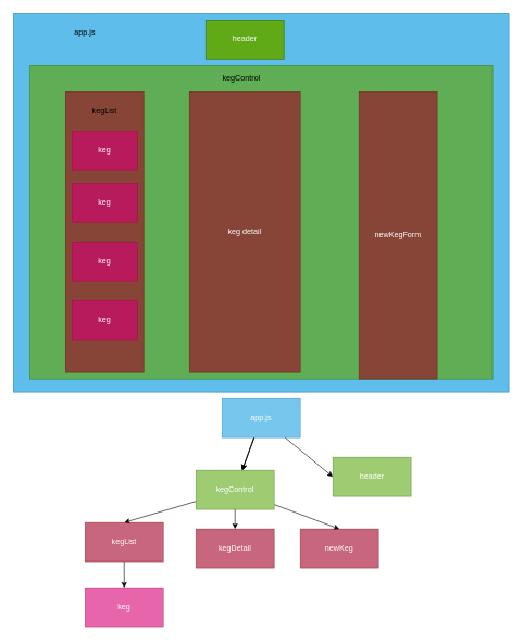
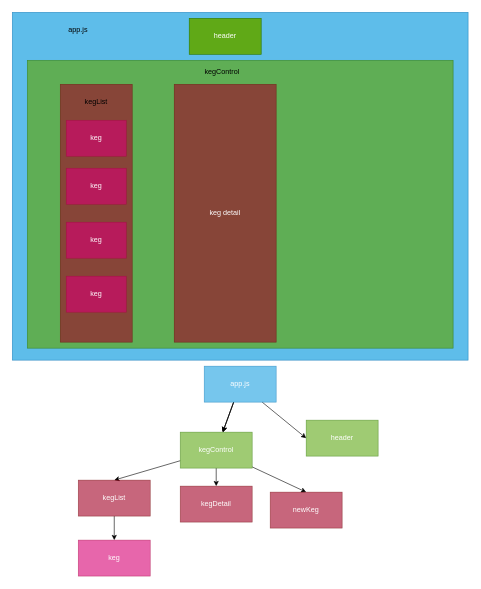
  <mxCell id="0" />
  <mxCell id="1" parent="0" />
  <mxCell id="2" value="" style="rounded=0;whiteSpace=wrap;html=1;fillColor=#1ba1e2;strokeColor=#006EAF;fontColor=#ffffff;opacity=70;" vertex="1" parent="1"><mxGeometry x="20" y="20" width="760" height="580" as="geometry" /></mxCell>
  <mxCell id="3" value="" style="rounded=0;whiteSpace=wrap;html=1;fillColor=#60a917;strokeColor=#2D7600;fontColor=#ffffff;opacity=70;" vertex="1" parent="1"><mxGeometry x="45" y="100" width="710" height="480" as="geometry" /></mxCell>
  <mxCell id="4" value="header" style="rounded=0;whiteSpace=wrap;html=1;fillColor=#60a917;strokeColor=#2D7600;fontColor=#ffffff;" vertex="1" parent="1"><mxGeometry x="315" y="30" width="120" height="60" as="geometry" /></mxCell>
  <mxCell id="5" value="" style="rounded=0;whiteSpace=wrap;html=1;fillColor=#a20025;strokeColor=#6F0000;fontColor=#ffffff;opacity=60;" vertex="1" parent="1"><mxGeometry x="100" y="140" width="120" height="430" as="geometry" /></mxCell>
  <mxCell id="6" value="kegList" style="text;html=1;strokeColor=none;fillColor=none;align=center;verticalAlign=middle;whiteSpace=wrap;rounded=0;" vertex="1" parent="1"><mxGeometry x="140" y="160" width="40" height="20" as="geometry" /></mxCell>
  <mxCell id="7" value="keg" style="rounded=0;whiteSpace=wrap;html=1;fillColor=#d80073;strokeColor=#A50040;fontColor=#ffffff;opacity=60;" vertex="1" parent="1"><mxGeometry x="110" y="200" width="100" height="60" as="geometry" /></mxCell>
  <mxCell id="8" value="keg" style="rounded=0;whiteSpace=wrap;html=1;fillColor=#d80073;strokeColor=#A50040;fontColor=#ffffff;opacity=60;" vertex="1" parent="1"><mxGeometry x="110" y="370" width="100" height="60" as="geometry" /></mxCell>
  <mxCell id="9" value="keg" style="rounded=0;whiteSpace=wrap;html=1;fillColor=#d80073;strokeColor=#A50040;fontColor=#ffffff;opacity=60;" vertex="1" parent="1"><mxGeometry x="110" y="460" width="100" height="60" as="geometry" /></mxCell>
  <mxCell id="10" value="keg" style="rounded=0;whiteSpace=wrap;html=1;fillColor=#d80073;strokeColor=#A50040;fontColor=#ffffff;opacity=60;" vertex="1" parent="1"><mxGeometry x="110" y="280" width="100" height="60" as="geometry" /></mxCell>
  <mxCell id="11" value="keg detail" style="rounded=0;whiteSpace=wrap;html=1;fillColor=#a20025;strokeColor=#6F0000;fontColor=#ffffff;opacity=60;" vertex="1" parent="1"><mxGeometry x="290" y="140" width="170" height="430" as="geometry" /></mxCell>
- <mxCell id="12" value="newKegForm" style="rounded=0;whiteSpace=wrap;html=1;fillColor=#a20025;strokeColor=#6F0000;fontColor=#ffffff;opacity=60;" vertex="1" parent="1"><mxGeometry x="550" y="140" width="120" height="440" as="geometry" /></mxCell>
  <mxCell id="13" value="" style="edgeStyle=none;html=1;" edge="1" parent="1" source="17" target="22"><mxGeometry relative="1" as="geometry" /></mxCell>
  <mxCell id="14" value="" style="edgeStyle=none;html=1;" edge="1" parent="1" source="17" target="22"><mxGeometry relative="1" as="geometry" /></mxCell>
  <mxCell id="15" value="" style="edgeStyle=none;html=1;" edge="1" parent="1" source="17" target="22"><mxGeometry relative="1" as="geometry" /></mxCell>
  <mxCell id="16" style="edgeStyle=none;html=1;entryX=0;entryY=0.5;entryDx=0;entryDy=0;" edge="1" parent="1" source="17" target="18"><mxGeometry relative="1" as="geometry" /></mxCell>
  <mxCell id="17" value="app.js&lt;br&gt;" style="rounded=0;whiteSpace=wrap;html=1;fillColor=#1ba1e2;strokeColor=#006EAF;fontColor=#ffffff;opacity=60;" vertex="1" parent="1"><mxGeometry x="340" y="610" width="120" height="60" as="geometry" /></mxCell>
  <mxCell id="18" value="header" style="rounded=0;whiteSpace=wrap;html=1;fillColor=#60a917;strokeColor=#2D7600;fontColor=#ffffff;opacity=60;" vertex="1" parent="1"><mxGeometry x="510" y="700" width="120" height="60" as="geometry" /></mxCell>
  <mxCell id="19" style="edgeStyle=none;html=1;entryX=0.5;entryY=0;entryDx=0;entryDy=0;" edge="1" parent="1" source="22" target="25"><mxGeometry relative="1" as="geometry" /></mxCell>
  <mxCell id="20" value="" style="edgeStyle=none;html=1;" edge="1" parent="1" source="22" target="27"><mxGeometry relative="1" as="geometry" /></mxCell>
  <mxCell id="21" style="edgeStyle=none;html=1;entryX=0.5;entryY=0;entryDx=0;entryDy=0;" edge="1" parent="1" source="22" target="28"><mxGeometry relative="1" as="geometry" /></mxCell>
  <mxCell id="22" value="kegControl" style="rounded=0;whiteSpace=wrap;html=1;fillColor=#60a917;strokeColor=#2D7600;fontColor=#ffffff;opacity=60;" vertex="1" parent="1"><mxGeometry x="300" y="720" width="120" height="60" as="geometry" /></mxCell>
  <mxCell id="23" value="kegControl" style="text;html=1;strokeColor=none;fillColor=none;align=center;verticalAlign=middle;whiteSpace=wrap;rounded=0;" vertex="1" parent="1"><mxGeometry x="350" y="110" width="40" height="20" as="geometry" /></mxCell>
  <mxCell id="24" value="" style="edgeStyle=none;html=1;" edge="1" parent="1" source="25" target="26"><mxGeometry relative="1" as="geometry" /></mxCell>
  <mxCell id="25" value="kegList" style="rounded=0;whiteSpace=wrap;html=1;fillColor=#a20025;strokeColor=#6F0000;fontColor=#ffffff;opacity=60;" vertex="1" parent="1"><mxGeometry x="130" y="800" width="120" height="60" as="geometry" /></mxCell>
  <mxCell id="26" value="keg" style="rounded=0;whiteSpace=wrap;html=1;fillColor=#d80073;strokeColor=#A50040;fontColor=#ffffff;opacity=60;" vertex="1" parent="1"><mxGeometry x="130" y="900" width="120" height="60" as="geometry" /></mxCell>
  <mxCell id="27" value="kegDetail" style="rounded=0;whiteSpace=wrap;html=1;fillColor=#a20025;strokeColor=#6F0000;fontColor=#ffffff;opacity=60;" vertex="1" parent="1"><mxGeometry x="300" y="810" width="120" height="60" as="geometry" /></mxCell>
- <mxCell id="28" value="newKeg" style="rounded=0;whiteSpace=wrap;html=1;fillColor=#a20025;strokeColor=#6F0000;fontColor=#ffffff;opacity=60;" vertex="1" parent="1"><mxGeometry x="460" y="810" width="120" height="60" as="geometry" /></mxCell>
+ <mxCell id="28" value="newKeg" style="rounded=0;whiteSpace=wrap;html=1;fillColor=#a20025;strokeColor=#6F0000;fontColor=#ffffff;opacity=60;" vertex="1" parent="1"><mxGeometry x="450" y="820" width="120" height="60" as="geometry" /></mxCell>
  <mxCell id="29" value="app.js" style="text;html=1;strokeColor=none;fillColor=none;align=center;verticalAlign=middle;whiteSpace=wrap;rounded=0;" vertex="1" parent="1"><mxGeometry x="110" y="40" width="40" height="20" as="geometry" /></mxCell>
